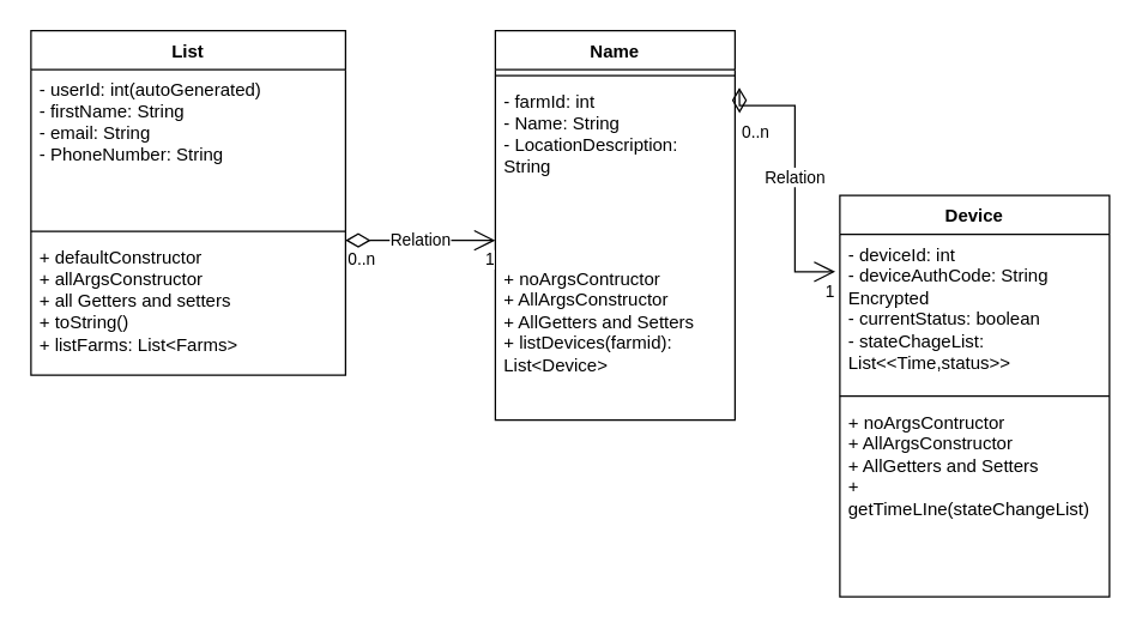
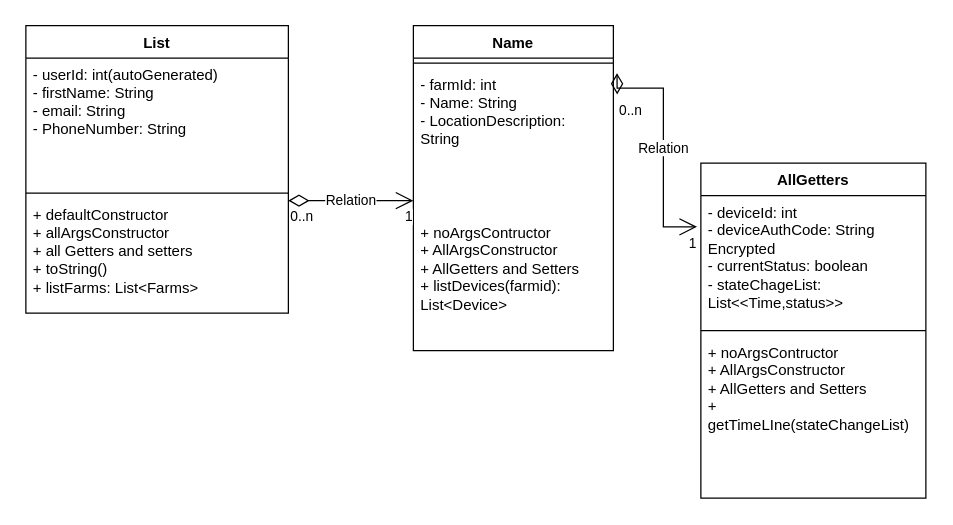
  <mxCell id="0" />
  <mxCell id="1" parent="0" />
  <mxCell id="2" value="List" style="swimlane;fontStyle=1;align=center;verticalAlign=top;childLayout=stackLayout;horizontal=1;startSize=26;horizontalStack=0;resizeParent=1;resizeParentMax=0;resizeLast=0;collapsible=1;marginBottom=0;whiteSpace=wrap;html=1;" vertex="1" parent="1"><mxGeometry x="20" y="20" width="210" height="230" as="geometry" /></mxCell>
  <mxCell id="3" value="- userId: int(autoGenerated)&lt;br&gt;- firstName: String&lt;br&gt;- email: String&lt;br&gt;- PhoneNumber: String&lt;br&gt;" style="text;strokeColor=none;fillColor=none;align=left;verticalAlign=top;spacingLeft=4;spacingRight=4;overflow=hidden;rotatable=0;points=[[0,0.5],[1,0.5]];portConstraint=eastwest;whiteSpace=wrap;html=1;" vertex="1" parent="2"><mxGeometry y="26" width="210" height="104" as="geometry" /></mxCell>
  <mxCell id="4" value="" style="line;strokeWidth=1;fillColor=none;align=left;verticalAlign=middle;spacingTop=-1;spacingLeft=3;spacingRight=3;rotatable=0;labelPosition=right;points=[];portConstraint=eastwest;strokeColor=inherit;" vertex="1" parent="2"><mxGeometry y="130" width="210" height="8" as="geometry" /></mxCell>
  <mxCell id="5" value="+ defaultConstructor&lt;br&gt;+ allArgsConstructor&lt;br&gt;+ all Getters and setters&lt;br&gt;+ toString()&lt;br&gt;+ listFarms: List&amp;lt;Farms&amp;gt;" style="text;strokeColor=none;fillColor=none;align=left;verticalAlign=top;spacingLeft=4;spacingRight=4;overflow=hidden;rotatable=0;points=[[0,0.5],[1,0.5]];portConstraint=eastwest;whiteSpace=wrap;html=1;" vertex="1" parent="2"><mxGeometry y="138" width="210" height="92" as="geometry" /></mxCell>
  <mxCell id="6" value="Name" style="swimlane;fontStyle=1;align=center;verticalAlign=top;childLayout=stackLayout;horizontal=1;startSize=26;horizontalStack=0;resizeParent=1;resizeParentMax=0;resizeLast=0;collapsible=1;marginBottom=0;whiteSpace=wrap;html=1;" vertex="1" parent="1"><mxGeometry x="330" y="20" width="160" height="260" as="geometry" /></mxCell>
  <mxCell id="7" value="" style="line;strokeWidth=1;fillColor=none;align=left;verticalAlign=middle;spacingTop=-1;spacingLeft=3;spacingRight=3;rotatable=0;labelPosition=right;points=[];portConstraint=eastwest;strokeColor=inherit;" vertex="1" parent="6"><mxGeometry y="26" width="160" height="8" as="geometry" /></mxCell>
  <mxCell id="8" value="- farmId: int&amp;nbsp;&lt;br&gt;- Name: String&lt;br&gt;- LocationDescription: String" style="text;strokeColor=none;fillColor=none;align=left;verticalAlign=top;spacingLeft=4;spacingRight=4;overflow=hidden;rotatable=0;points=[[0,0.5],[1,0.5]];portConstraint=eastwest;whiteSpace=wrap;html=1;" vertex="1" parent="6"><mxGeometry y="34" width="160" height="118" as="geometry" /></mxCell>
  <mxCell id="9" value="+ noArgsContructor&lt;br&gt;+ AllArgsConstructor&lt;br&gt;+ AllGetters and Setters&lt;br&gt;+ listDevices(farmid): List&amp;lt;Device&amp;gt;" style="text;strokeColor=none;fillColor=none;align=left;verticalAlign=top;spacingLeft=4;spacingRight=4;overflow=hidden;rotatable=0;points=[[0,0.5],[1,0.5]];portConstraint=eastwest;whiteSpace=wrap;html=1;" vertex="1" parent="6"><mxGeometry y="152" width="160" height="108" as="geometry" /></mxCell>
  <mxCell id="10" value="Relation" style="endArrow=open;html=1;endSize=12;startArrow=diamondThin;startSize=14;startFill=0;edgeStyle=orthogonalEdgeStyle;rounded=0;" edge="1" parent="1"><mxGeometry relative="1" as="geometry"><mxPoint x="230" y="160" as="sourcePoint" /><mxPoint x="330" y="160" as="targetPoint" /></mxGeometry></mxCell>
  <mxCell id="11" value="0..n" style="edgeLabel;resizable=0;html=1;align=left;verticalAlign=top;" connectable="0" vertex="1" parent="10"><mxGeometry x="-1" relative="1" as="geometry" /></mxCell>
  <mxCell id="12" value="1" style="edgeLabel;resizable=0;html=1;align=right;verticalAlign=top;" connectable="0" vertex="1" parent="10"><mxGeometry x="1" relative="1" as="geometry" /></mxCell>
- <mxCell id="13" value="Device" style="swimlane;fontStyle=1;align=center;verticalAlign=top;childLayout=stackLayout;horizontal=1;startSize=26;horizontalStack=0;resizeParent=1;resizeParentMax=0;resizeLast=0;collapsible=1;marginBottom=0;whiteSpace=wrap;html=1;" vertex="1" parent="1"><mxGeometry x="560" y="130" width="180" height="268" as="geometry" /></mxCell>
+ <mxCell id="13" value="AllGetters" style="swimlane;fontStyle=1;align=center;verticalAlign=top;childLayout=stackLayout;horizontal=1;startSize=26;horizontalStack=0;resizeParent=1;resizeParentMax=0;resizeLast=0;collapsible=1;marginBottom=0;whiteSpace=wrap;html=1;" vertex="1" parent="1"><mxGeometry x="560" y="130" width="180" height="268" as="geometry" /></mxCell>
  <mxCell id="14" value="- deviceId: int&lt;br&gt;- deviceAuthCode: String Encrypted&lt;br&gt;- currentStatus: boolean&lt;br&gt;- stateChageList: List&amp;lt;&amp;lt;Time,status&amp;gt;&amp;gt;&lt;br&gt;" style="text;strokeColor=none;fillColor=none;align=left;verticalAlign=top;spacingLeft=4;spacingRight=4;overflow=hidden;rotatable=0;points=[[0,0.5],[1,0.5]];portConstraint=eastwest;whiteSpace=wrap;html=1;" vertex="1" parent="13"><mxGeometry y="26" width="180" height="104" as="geometry" /></mxCell>
  <mxCell id="15" value="" style="line;strokeWidth=1;fillColor=none;align=left;verticalAlign=middle;spacingTop=-1;spacingLeft=3;spacingRight=3;rotatable=0;labelPosition=right;points=[];portConstraint=eastwest;strokeColor=inherit;" vertex="1" parent="13"><mxGeometry y="130" width="180" height="8" as="geometry" /></mxCell>
  <mxCell id="16" value="+ noArgsContructor&lt;br style=&quot;border-color: var(--border-color);&quot;&gt;+ AllArgsConstructor&lt;br style=&quot;border-color: var(--border-color);&quot;&gt;+ AllGetters and Setters&lt;br&gt;+ getTimeLIne(stateChangeList)" style="text;strokeColor=none;fillColor=none;align=left;verticalAlign=top;spacingLeft=4;spacingRight=4;overflow=hidden;rotatable=0;points=[[0,0.5],[1,0.5]];portConstraint=eastwest;whiteSpace=wrap;html=1;" vertex="1" parent="13"><mxGeometry y="138" width="180" height="130" as="geometry" /></mxCell>
  <mxCell id="17" value="Relation" style="endArrow=open;html=1;endSize=12;startArrow=diamondThin;startSize=14;startFill=0;edgeStyle=orthogonalEdgeStyle;rounded=0;exitX=1.019;exitY=0.178;exitDx=0;exitDy=0;exitPerimeter=0;entryX=-0.017;entryY=0.24;entryDx=0;entryDy=0;entryPerimeter=0;" edge="1" parent="1" source="8" target="14"><mxGeometry relative="1" as="geometry"><mxPoint x="510" y="110" as="sourcePoint" /><mxPoint x="670" y="130" as="targetPoint" /><Array as="points"><mxPoint x="493" y="70" /><mxPoint x="530" y="70" /><mxPoint x="530" y="181" /></Array></mxGeometry></mxCell>
  <mxCell id="18" value="0..n" style="edgeLabel;resizable=0;html=1;align=left;verticalAlign=top;" connectable="0" vertex="1" parent="17"><mxGeometry x="-1" relative="1" as="geometry" /></mxCell>
  <mxCell id="19" value="1" style="edgeLabel;resizable=0;html=1;align=right;verticalAlign=top;" connectable="0" vertex="1" parent="17"><mxGeometry x="1" relative="1" as="geometry" /></mxCell>
